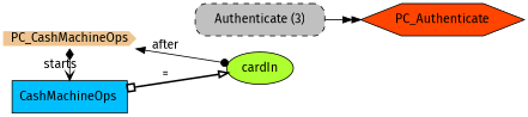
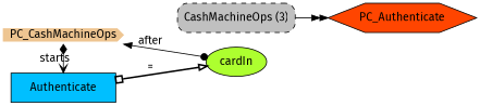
  digraph {
    fontname="Fira Sans"
    rankdir=LR
    node [fontname="Fira Sans" style=filled]
    edge [dir=both fontname="Fira Sans"]
    n1 [color=burlywood2 height=.2 label=PC_CashMachineOps shape=cds width=.2]
-   n2 [fillcolor=deepskyblue label="CashMachineOps " shape=box]
-   n3 [fillcolor=gray label="Authenticate (3)" shape=rectangle style="rounded,filled,dashed"]
+   n2 [fillcolor=deepskyblue label=Authenticate shape=box]
+   n3 [fillcolor=gray label="CashMachineOps (3)" shape=rectangle style="rounded,filled,dashed"]
    n4 [fillcolor=greenyellow label=cardIn shape=ellipse]
    n5 [fillcolor=orangered label=PC_Authenticate shape=hexagon]
    subgraph sub_1 {
      rank=min
      n1
      n2
    }
    subgraph sub_2 {
      rank=same
      n3
      n4
    }
    n1 -> n2 [arrowhead=open arrowtail=diamond label=starts]
    n2 -> n4 [arrowhead=onormal arrowtail=obox label="=" penwidth=2]
    n3 -> n5 [arrowhead=normalnormal label=" " dir=""]
    n4 -> n1 [arrowtail=dot label=after]
  }
